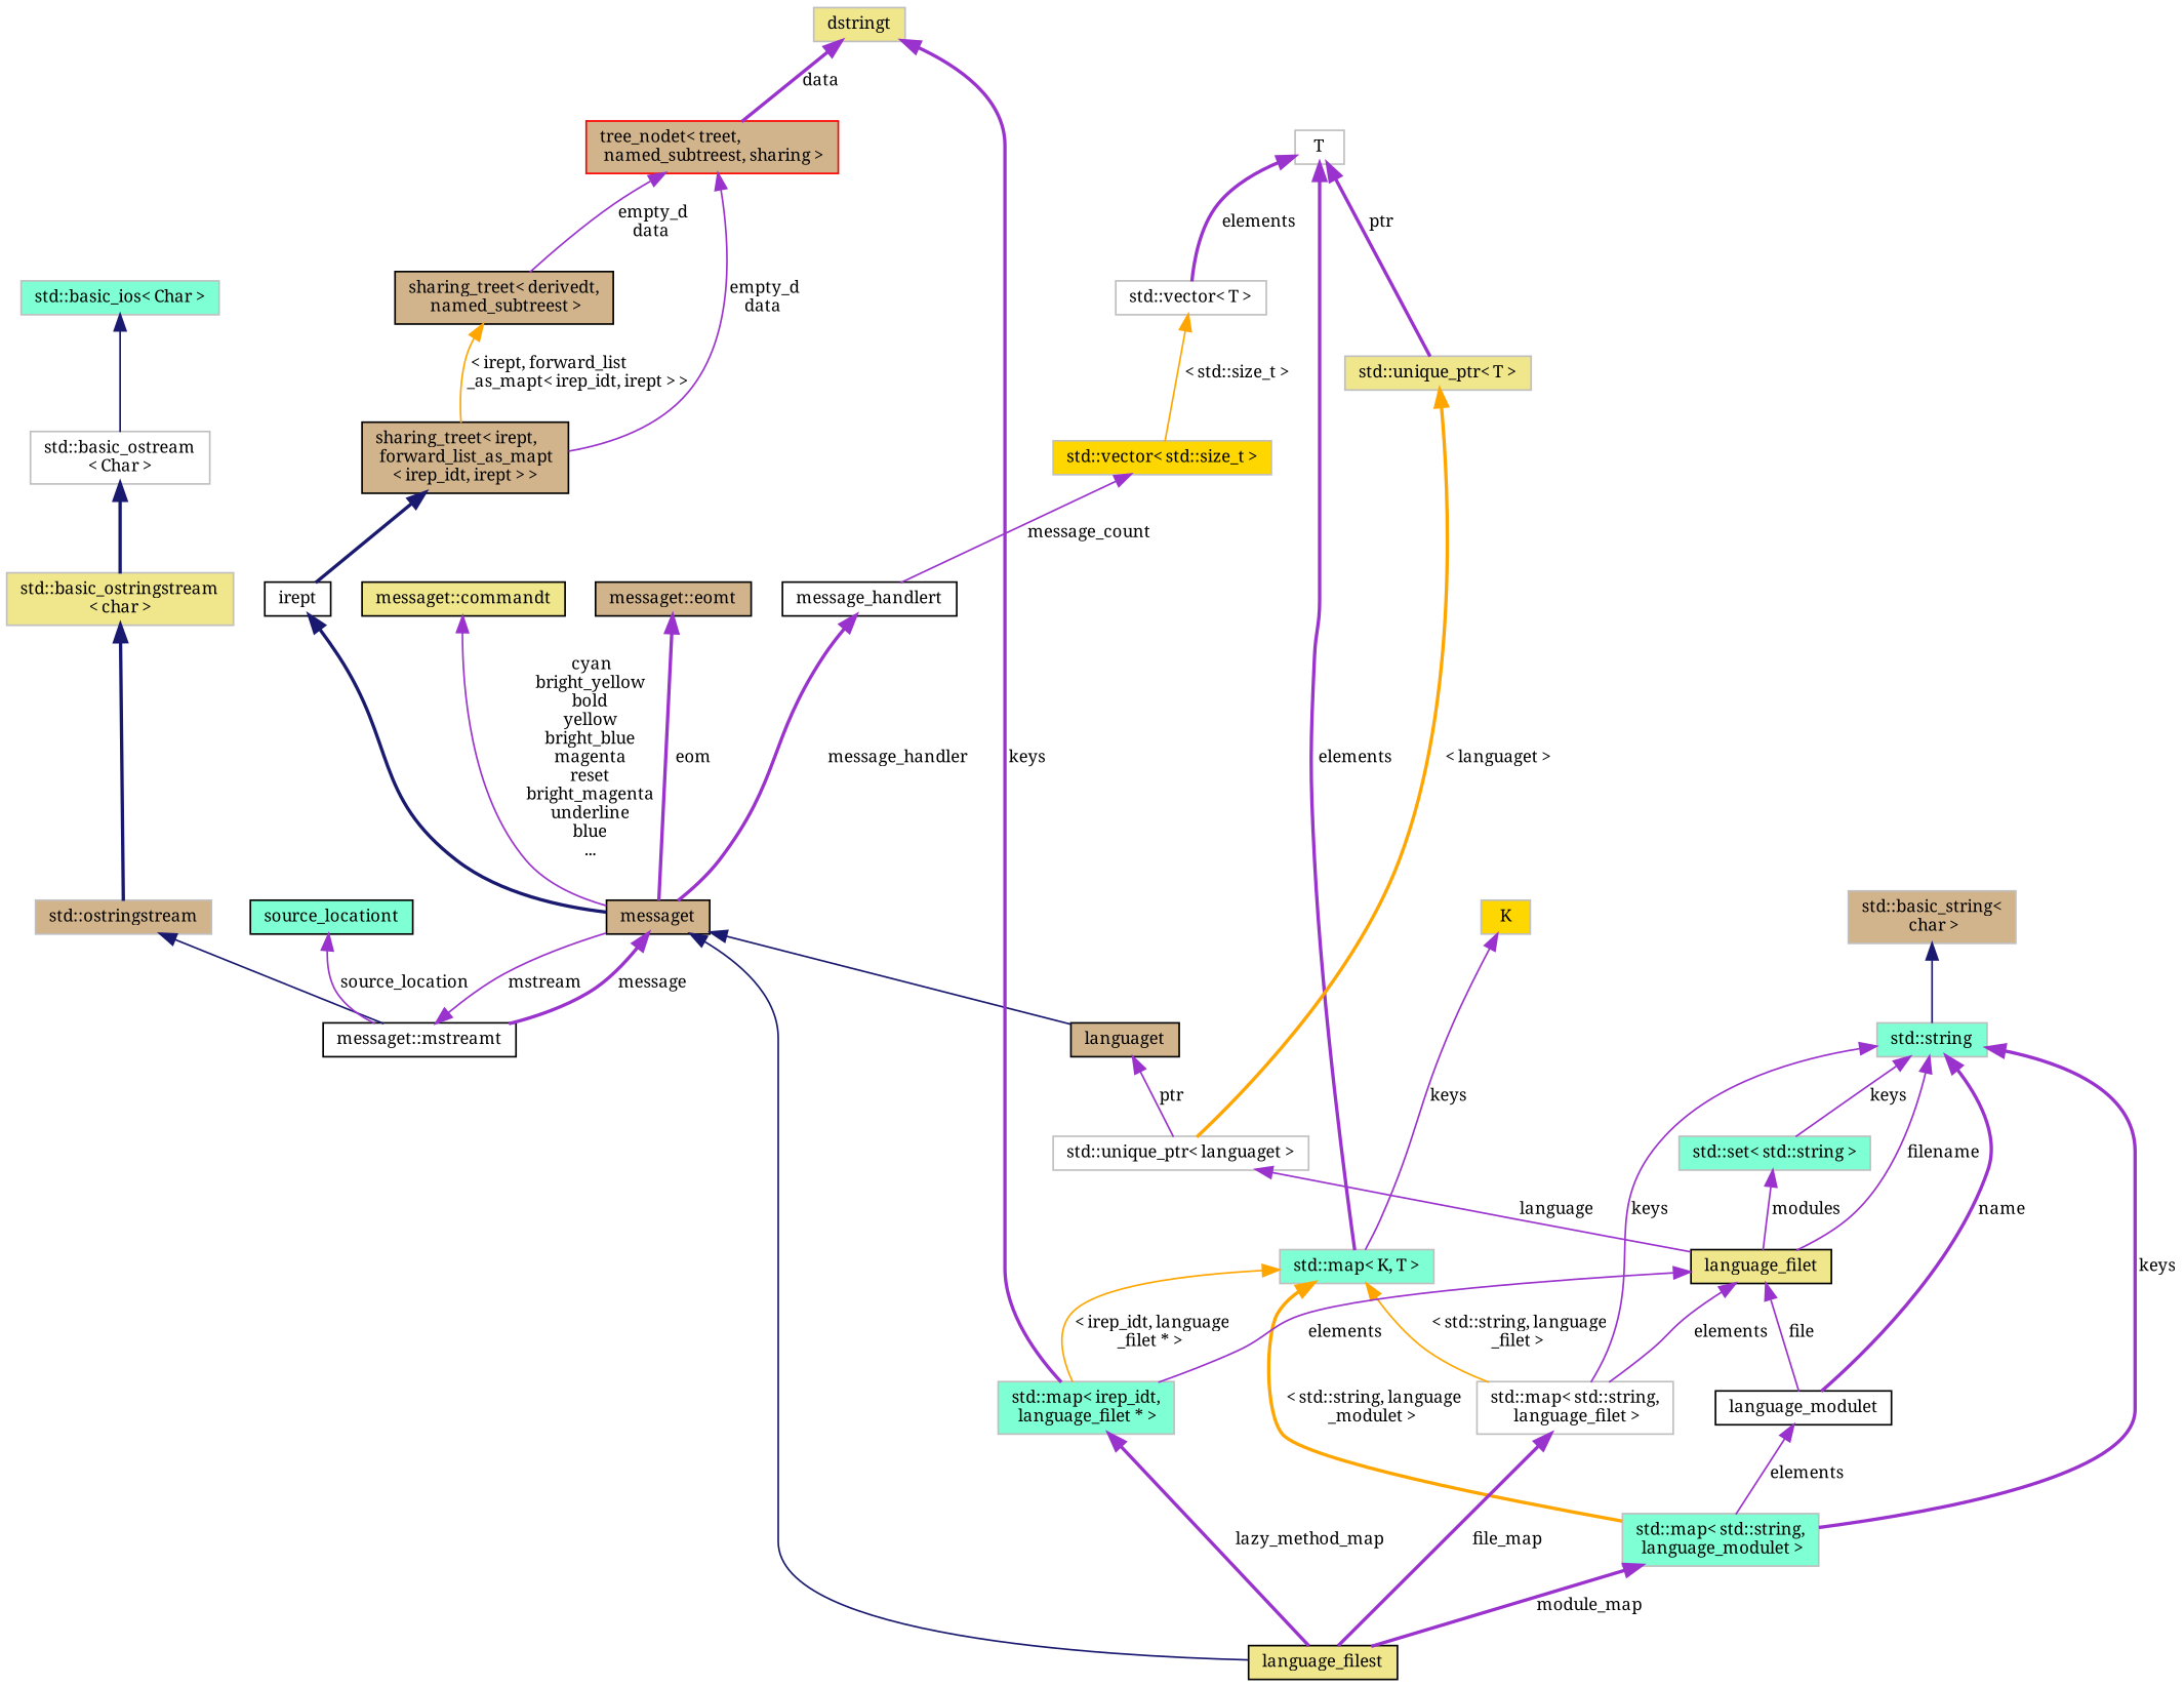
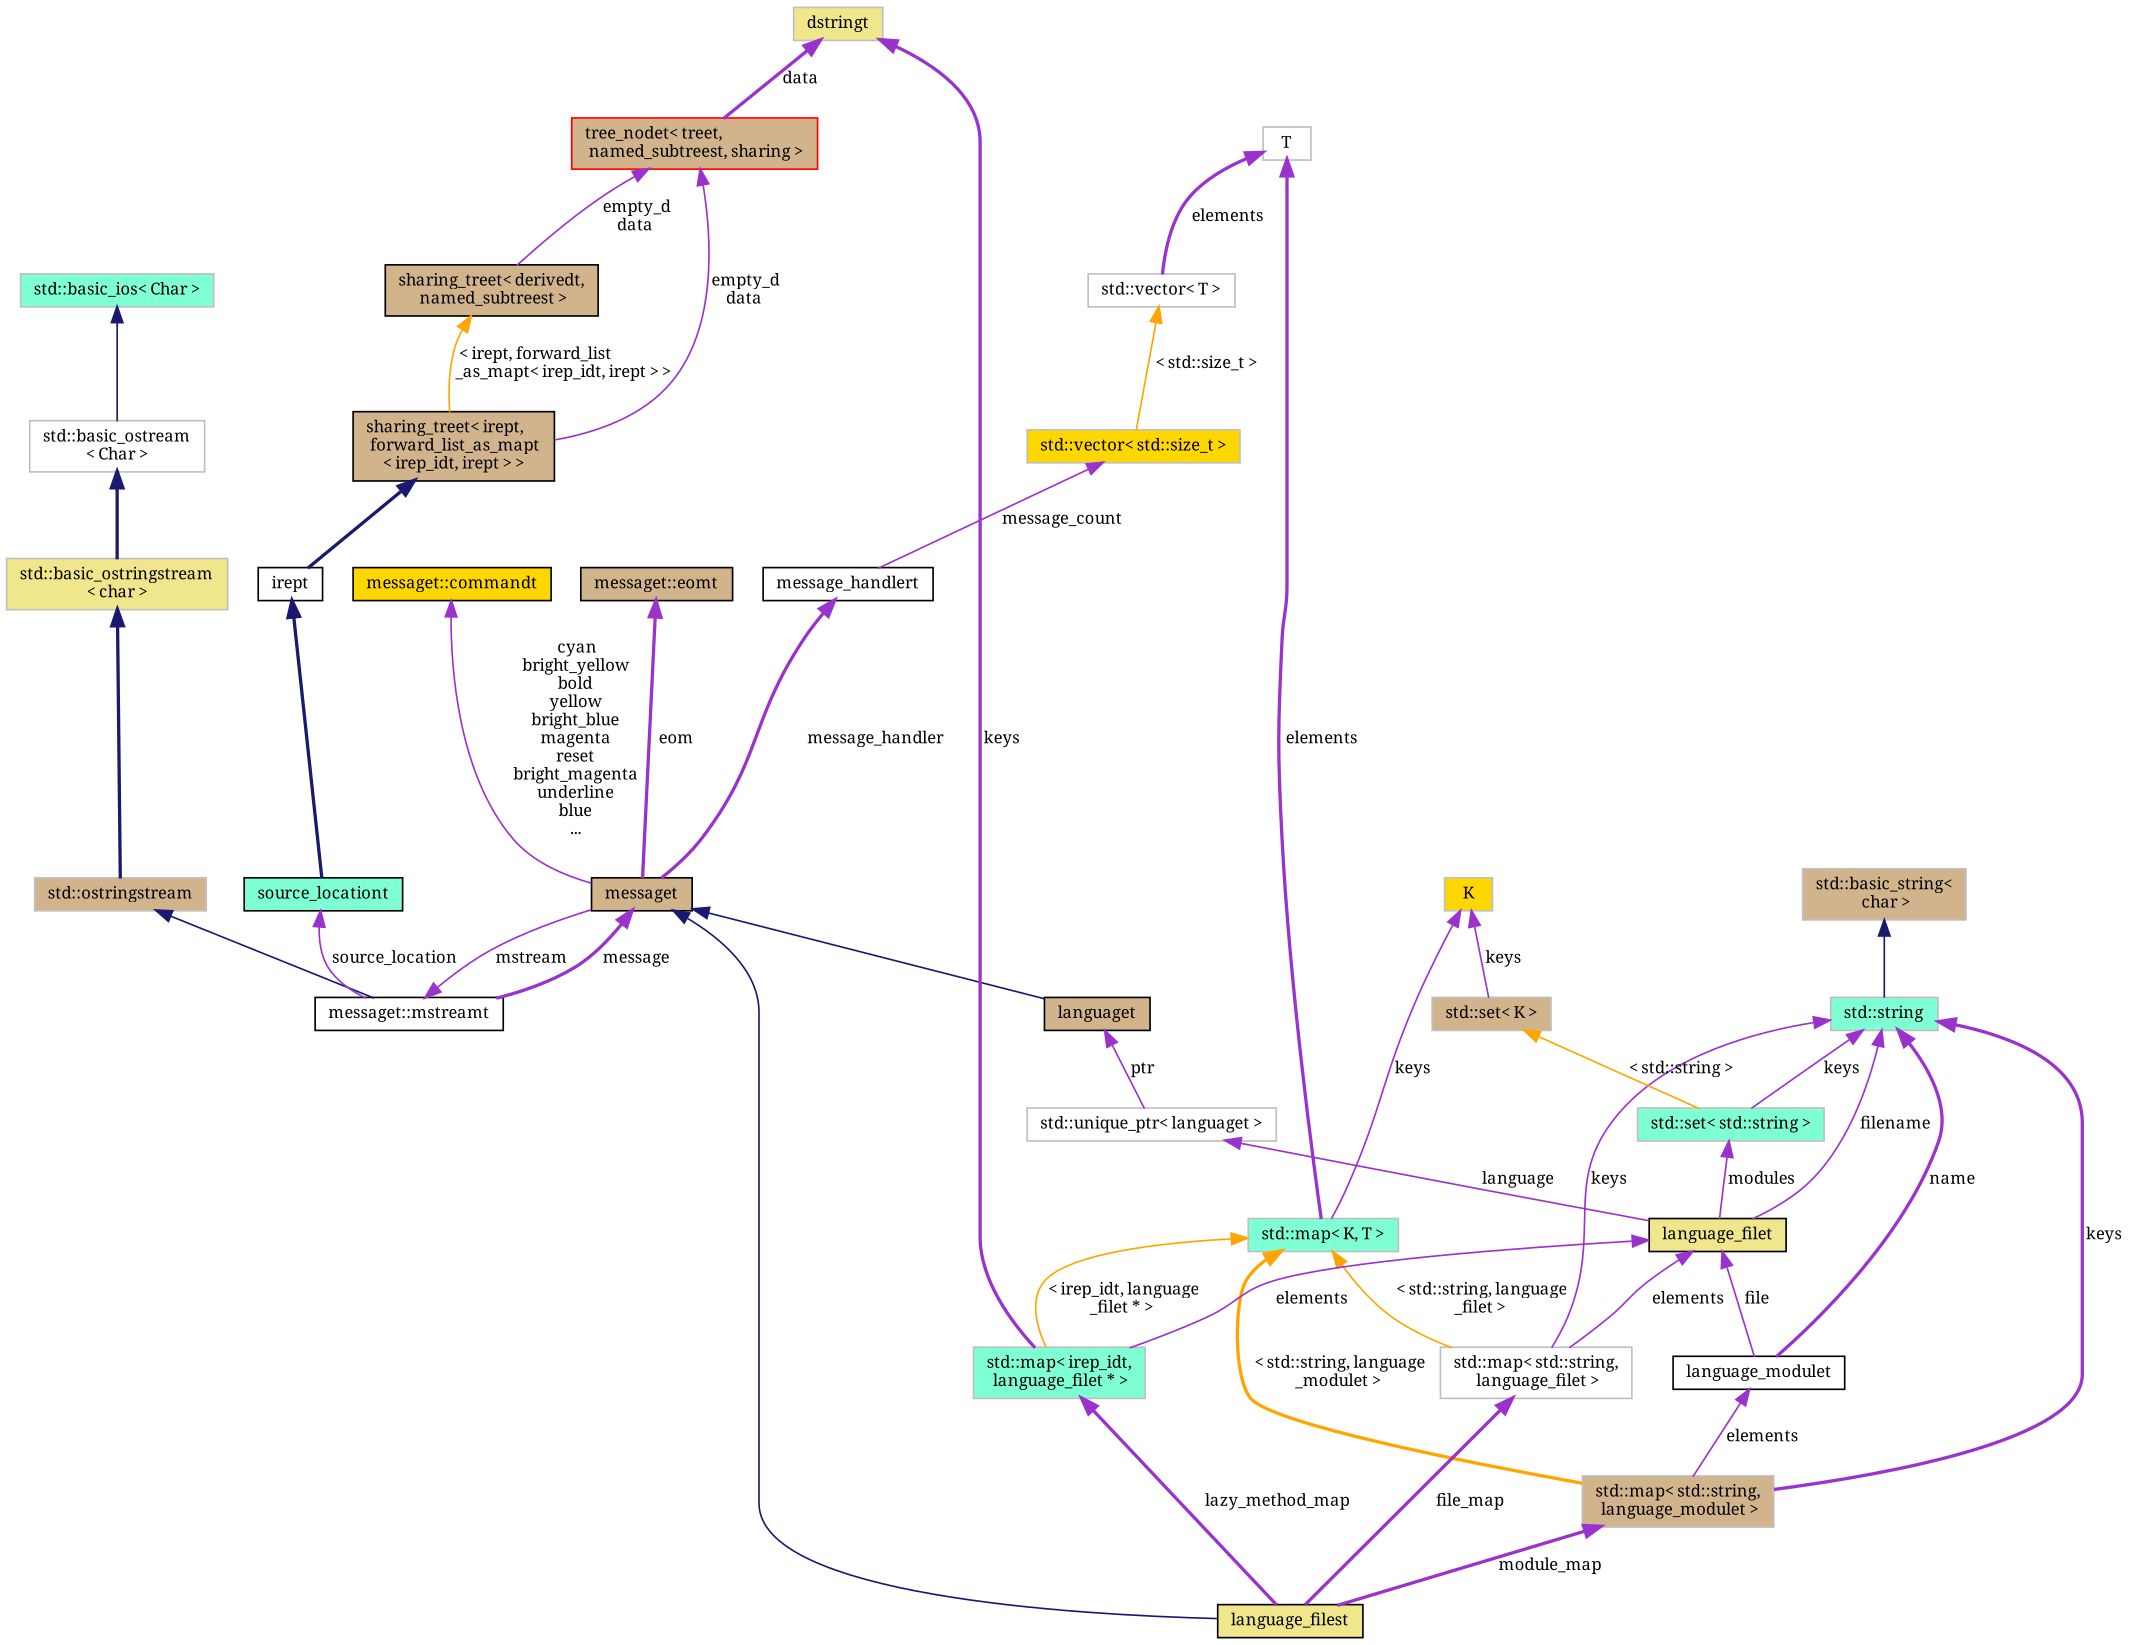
  digraph {
    fontname="Noto Serif"
    rankdir=TB
    node [color=grey75 fillcolor=tan fontname="Noto Serif" fontsize=10 shape=record style=filled]
    edge [color=darkorchid3 dir=back fontname="Noto Serif" fontsize=10 labelfontname=Helvetica labelfontsize=10 style=solid]
    n1 [color=black fillcolor=khaki fontcolor=black height=0.2 label=language_filest width=0.4]
    n2 [color=black height=0.2 label=messaget width=0.4]
    n3 [color=black fillcolor=white height=0.2 label="messaget::mstreamt" width=0.4]
    n4 [color=black height=0.2 label=languaget width=0.4]
    n5 [fillcolor=white height=0.2 label="std::unique_ptr\< languaget \>" width=0.4]
    n6 [color=black fillcolor=white height=0.2 label=message_handlert width=0.4]
    n7 [fillcolor=gold height=0.2 label="std::vector\< std::size_t \>" width=0.4]
    n8 [fillcolor=white height=0.2 label="std::vector\< T \>" width=0.4]
    n9 [fillcolor=white height=0.2 label=T width=0.4]
-   n10 [fillcolor=khaki height=0.2 label="std::unique_ptr\< T \>" width=0.4]
    n11 [fillcolor=aquamarine height=0.2 label="std::map\< K, T \>" width=0.4]
    n12 [fillcolor=aquamarine height=0.2 label="std::map\< irep_idt,\l language_filet * \>" width=0.4]
-   n13 [fillcolor=aquamarine height=0.2 label="std::map\< std::string,\l language_modulet \>" width=0.4]
+   n13 [height=0.2 label="std::map\< std::string,\l language_modulet \>" width=0.4]
    n14 [fillcolor=white height=0.2 label="std::map\< std::string,\l language_filet \>" width=0.4]
-   n15 [color=black fillcolor=khaki height=0.2 label="messaget::commandt" width=0.4]
+   n15 [color=black fillcolor=gold height=0.2 label="messaget::commandt" width=0.4]
    n16 [height=0.2 label="std::ostringstream" width=0.4]
    n17 [fillcolor=khaki height=0.2 label="std::basic_ostringstream\l\< char \>" width=0.4]
    n18 [fillcolor=white height=0.2 label="std::basic_ostream\l\< Char \>" width=0.4]
    n19 [fillcolor=aquamarine height=0.2 label="std::basic_ios\< Char \>" width=0.4]
    n20 [color=black fillcolor=aquamarine height=0.2 label=source_locationt width=0.4]
    n21 [color=black fillcolor=white height=0.2 label=irept width=0.4]
    n22 [color=black height=0.2 label="sharing_treet\< irept,\l forward_list_as_mapt\l\< irep_idt, irept \> \>" width=0.4]
    n23 [color=red height=0.2 label="tree_nodet\< treet,\l named_subtreest, sharing \>" width=0.4]
    n24 [color=black height=0.2 label="sharing_treet\< derivedt,\l named_subtreest \>" width=0.4]
    n25 [fillcolor=khaki height=0.2 label=dstringt width=0.4]
    n26 [color=black height=0.2 label="messaget::eomt" width=0.4]
    n27 [fillcolor=aquamarine height=0.2 label="std::string" width=0.4]
    n28 [color=black fillcolor=white height=0.2 label=language_modulet width=0.4]
    n29 [color=black fillcolor=khaki height=0.2 label=language_filet width=0.4]
    n30 [fillcolor=aquamarine height=0.2 label="std::set\< std::string \>" width=0.4]
    n31 [height=0.2 label="std::basic_string\<\l char \>" width=0.4]
+   n32 [height=0.2 label="std::set\< K \>" width=0.4]
    n33 [fillcolor=gold height=0.2 label=K width=0.4]
    n2 -> n1 [color=midnightblue]
    n2 -> n3 [label=" message" style=bold]
    n2 -> n4 [color=midnightblue]
    n3 -> n2 [label=" mstream"]
    n4 -> n5 [label=" ptr"]
    n5 -> n29 [label=" language"]
    n6 -> n2 [label=" message_handler" style=bold]
    n7 -> n6 [label=" message_count"]
    n8 -> n7 [color=orange label=" \< std::size_t \>"]
    n9 -> n8 [label=" elements" style=bold]
-   n9 -> n10 [label=" ptr" style=bold]
    n9 -> n11 [label=" elements" style=bold]
-   n10 -> n5 [color=orange label=" \< languaget \>" style=bold]
    n11 -> n12 [color=orange label=" \< irep_idt, language\l_filet * \>"]
    n11 -> n13 [color=orange label=" \< std::string, language\l_modulet \>" style=bold]
    n11 -> n14 [color=orange label=" \< std::string, language\l_filet \>"]
    n12 -> n1 [label=" lazy_method_map" style=bold]
    n13 -> n1 [label=" module_map" style=bold]
    n14 -> n1 [label=" file_map" style=bold]
    n15 -> n2 [label=" cyan\nbright_yellow\nbold\nyellow\nbright_blue\nmagenta\nreset\nbright_magenta\nunderline\nblue\n..."]
    n16 -> n3 [color=midnightblue]
    n17 -> n16 [color=midnightblue style=bold]
    n18 -> n17 [color=midnightblue style=bold]
    n19 -> n18 [color=midnightblue]
    n20 -> n3 [label=" source_location"]
-   n21 -> n2 [color=midnightblue style=bold]
+   n21 -> n20 [color=midnightblue style=bold]
    n22 -> n21 [color=midnightblue style=bold]
    n23 -> n22 [label=" empty_d\ndata"]
    n23 -> n24 [label=" empty_d\ndata"]
    n24 -> n22 [color=orange label=" \< irept, forward_list\l_as_mapt\< irep_idt, irept \> \>"]
    n25 -> n12 [label=" keys" style=bold]
    n25 -> n23 [label=" data" style=bold]
    n26 -> n2 [label=" eom" style=bold]
    n27 -> n13 [label=" keys" style=bold]
    n27 -> n14 [label=" keys"]
    n27 -> n28 [label=" name" style=bold]
    n27 -> n29 [label=" filename"]
    n27 -> n30 [label=" keys"]
    n28 -> n13 [label=" elements"]
    n29 -> n12 [label=" elements"]
    n29 -> n14 [label=" elements"]
    n29 -> n28 [label=" file"]
    n30 -> n29 [label=" modules"]
    n31 -> n27 [color=midnightblue]
+   n32 -> n30 [color=orange label=" \< std::string \>"]
    n33 -> n11 [label=" keys"]
+   n33 -> n32 [label=" keys"]
  }
